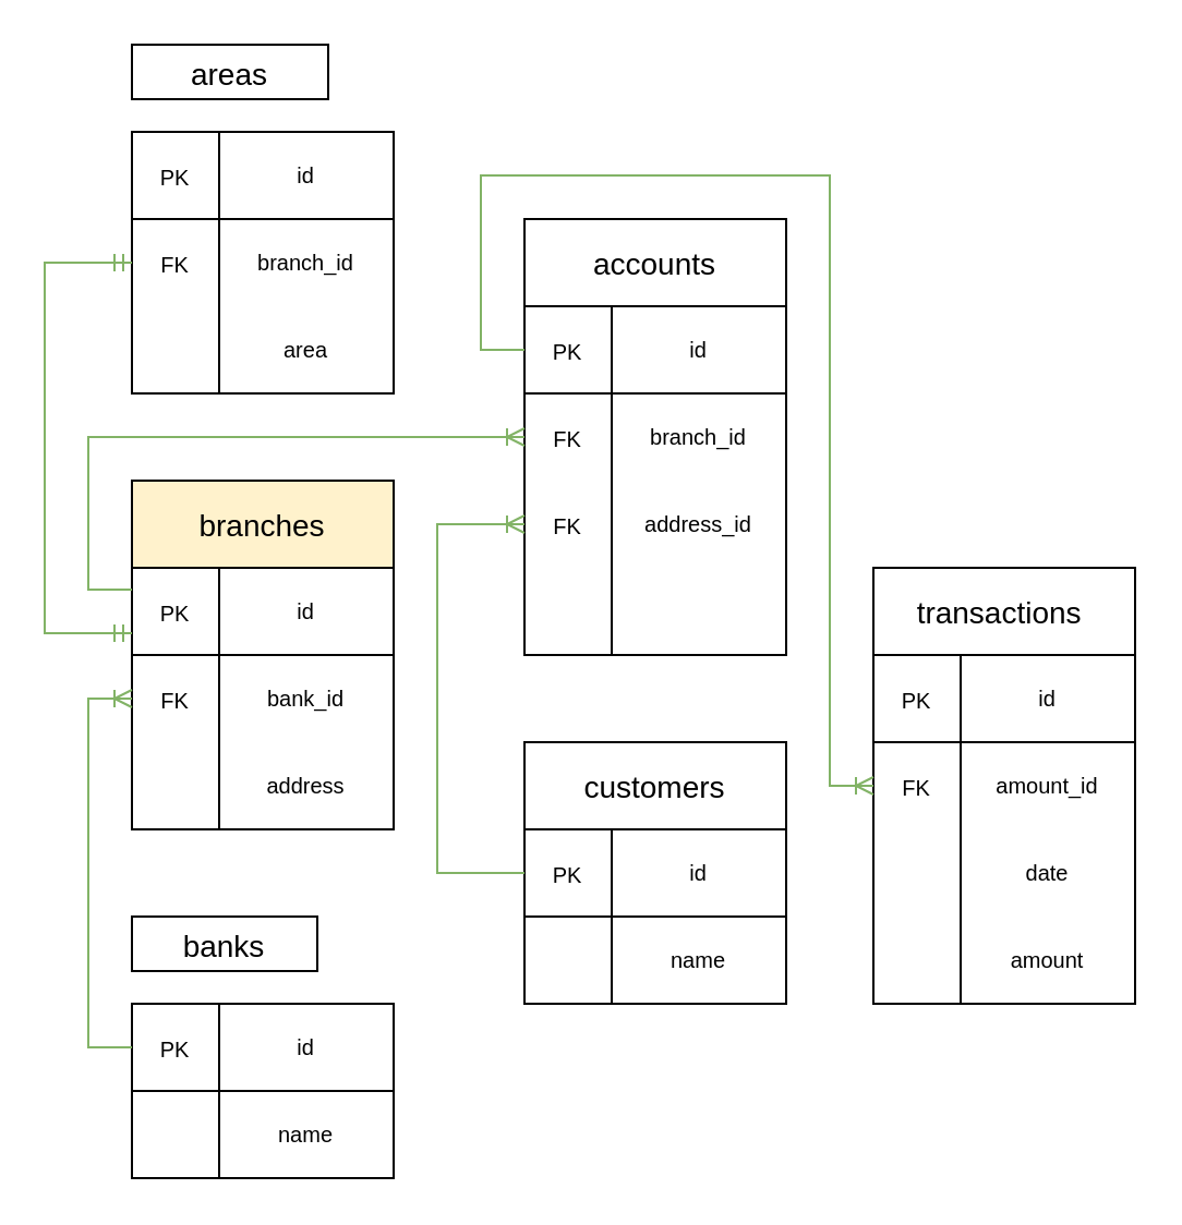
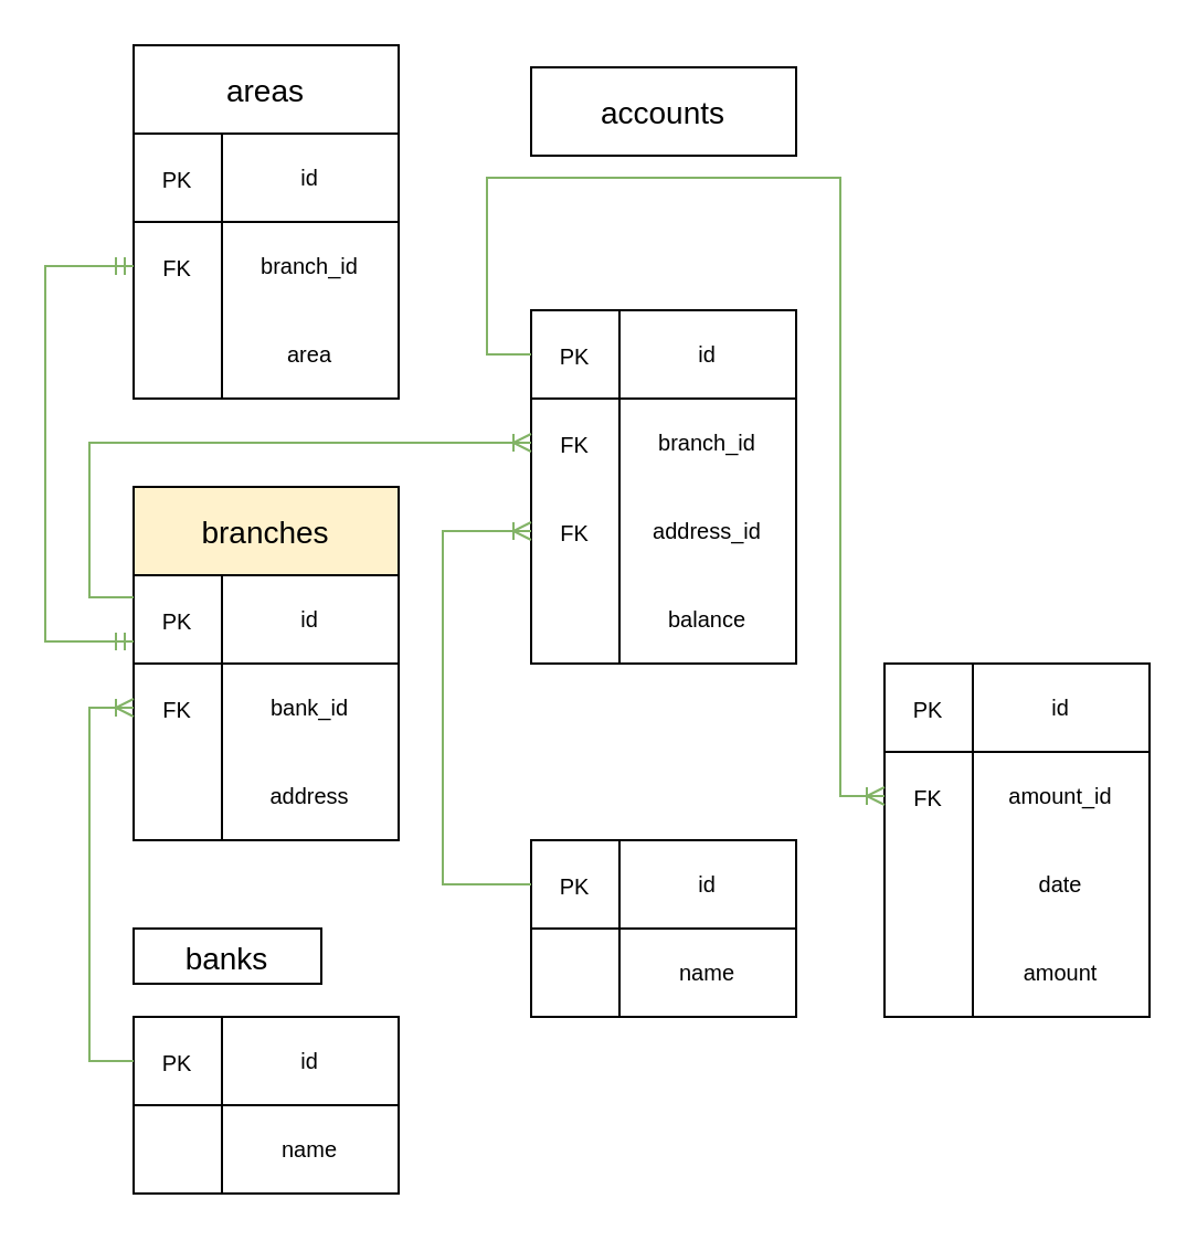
  <mxCell id="0" />
  <mxCell id="1" parent="0" />
  <mxCell id="2" value="" style="rounded=0;whiteSpace=wrap;html=1;fontSize=18;" parent="1" vertex="1"><mxGeometry x="100" y="460" width="80" height="80" as="geometry" /></mxCell>
  <mxCell id="3" value="" style="rounded=0;whiteSpace=wrap;html=1;strokeColor=default;fontSize=18;" parent="1" vertex="1"><mxGeometry x="60" y="460" width="40" height="80" as="geometry" /></mxCell>
  <mxCell id="4" value="&lt;font style=&quot;font-size: 14px;&quot;&gt;banks&lt;/font&gt;" style="rounded=0;whiteSpace=wrap;html=1;strokeColor=default;fontSize=18;" parent="1" vertex="1"><mxGeometry x="60" y="420" width="85" height="25" as="geometry" /></mxCell>
  <mxCell id="5" value="&lt;font style=&quot;font-size: 10px;&quot;&gt;PK&lt;/font&gt;" style="text;html=1;strokeColor=default;fillColor=none;align=center;verticalAlign=middle;whiteSpace=wrap;rounded=0;fontSize=14;" parent="1" vertex="1"><mxGeometry x="60" y="460" width="40" height="40" as="geometry" /></mxCell>
  <mxCell id="6" value="name" style="text;html=1;strokeColor=none;fillColor=none;align=center;verticalAlign=middle;whiteSpace=wrap;rounded=0;fontSize=10;" parent="1" vertex="1"><mxGeometry x="100" y="500" width="80" height="40" as="geometry" /></mxCell>
  <mxCell id="7" value="" style="rounded=0;whiteSpace=wrap;html=1;fontSize=18;" parent="1" vertex="1"><mxGeometry x="100" y="260" width="80" height="120" as="geometry" /></mxCell>
  <mxCell id="8" value="" style="rounded=0;whiteSpace=wrap;html=1;strokeColor=default;fontSize=18;" parent="1" vertex="1"><mxGeometry x="60" y="260" width="40" height="120" as="geometry" /></mxCell>
  <mxCell id="9" value="&lt;font style=&quot;font-size: 14px;&quot;&gt;branches&lt;/font&gt;" style="rounded=0;whiteSpace=wrap;html=1;strokeColor=default;fontSize=18;fillColor=#fff2cc;" parent="1" vertex="1"><mxGeometry x="60" y="220" width="120" height="40" as="geometry" /></mxCell>
  <mxCell id="10" value="&lt;font style=&quot;font-size: 10px;&quot;&gt;PK&lt;/font&gt;" style="text;html=1;strokeColor=default;fillColor=none;align=center;verticalAlign=middle;whiteSpace=wrap;rounded=0;fontSize=14;" parent="1" vertex="1"><mxGeometry x="60" y="260" width="40" height="40" as="geometry" /></mxCell>
  <mxCell id="11" value="bank_id" style="text;html=1;strokeColor=none;fillColor=none;align=center;verticalAlign=middle;whiteSpace=wrap;rounded=0;fontSize=10;" parent="1" vertex="1"><mxGeometry x="100" y="300" width="80" height="40" as="geometry" /></mxCell>
  <mxCell id="12" value="address" style="text;html=1;strokeColor=none;fillColor=none;align=center;verticalAlign=middle;whiteSpace=wrap;rounded=0;fontSize=10;" parent="1" vertex="1"><mxGeometry x="100" y="340" width="80" height="40" as="geometry" /></mxCell>
  <mxCell id="13" value="&lt;font style=&quot;font-size: 10px;&quot;&gt;FK&lt;/font&gt;" style="text;html=1;strokeColor=none;fillColor=none;align=center;verticalAlign=middle;whiteSpace=wrap;rounded=0;fontSize=14;" parent="1" vertex="1"><mxGeometry x="60" y="300" width="40" height="40" as="geometry" /></mxCell>
  <mxCell id="14" value="" style="rounded=0;whiteSpace=wrap;html=1;fontSize=18;" parent="1" vertex="1"><mxGeometry x="100" y="60" width="80" height="120" as="geometry" /></mxCell>
  <mxCell id="15" value="" style="rounded=0;whiteSpace=wrap;html=1;strokeColor=default;fontSize=18;" parent="1" vertex="1"><mxGeometry x="60" y="60" width="40" height="120" as="geometry" /></mxCell>
- <mxCell id="16" value="&lt;font style=&quot;font-size: 14px;&quot;&gt;areas&lt;/font&gt;" style="rounded=0;whiteSpace=wrap;html=1;strokeColor=default;fontSize=18;" parent="1" vertex="1"><mxGeometry x="60" y="20" width="90" height="25" as="geometry" /></mxCell>
+ <mxCell id="16" value="&lt;font style=&quot;font-size: 14px;&quot;&gt;areas&lt;/font&gt;" style="rounded=0;whiteSpace=wrap;html=1;strokeColor=default;fontSize=18;" parent="1" vertex="1"><mxGeometry x="60" y="20" width="120" height="40" as="geometry" /></mxCell>
  <mxCell id="17" value="&lt;font style=&quot;font-size: 10px;&quot;&gt;PK&lt;/font&gt;" style="text;html=1;strokeColor=default;fillColor=none;align=center;verticalAlign=middle;whiteSpace=wrap;rounded=0;fontSize=14;" parent="1" vertex="1"><mxGeometry x="60" y="60" width="40" height="40" as="geometry" /></mxCell>
  <mxCell id="18" value="branch_id" style="text;html=1;align=center;verticalAlign=middle;whiteSpace=wrap;rounded=0;fontSize=10;" parent="1" vertex="1"><mxGeometry x="100" y="100" width="80" height="40" as="geometry" /></mxCell>
  <mxCell id="19" value="area" style="text;html=1;strokeColor=none;fillColor=none;align=center;verticalAlign=middle;whiteSpace=wrap;rounded=0;fontSize=10;" parent="1" vertex="1"><mxGeometry x="100" y="140" width="80" height="40" as="geometry" /></mxCell>
  <mxCell id="20" value="" style="rounded=0;whiteSpace=wrap;html=1;fontSize=18;" parent="1" vertex="1"><mxGeometry x="280" y="380" width="80" height="80" as="geometry" /></mxCell>
  <mxCell id="21" value="" style="rounded=0;whiteSpace=wrap;html=1;strokeColor=default;fontSize=18;" parent="1" vertex="1"><mxGeometry x="240" y="380" width="40" height="80" as="geometry" /></mxCell>
- <mxCell id="22" value="&lt;font style=&quot;font-size: 14px;&quot;&gt;customers&lt;/font&gt;" style="rounded=0;whiteSpace=wrap;html=1;strokeColor=default;fontSize=18;" parent="1" vertex="1"><mxGeometry x="240" y="340" width="120" height="40" as="geometry" /></mxCell>
  <mxCell id="23" value="&lt;font style=&quot;font-size: 10px;&quot;&gt;PK&lt;/font&gt;" style="text;html=1;strokeColor=default;fillColor=none;align=center;verticalAlign=middle;whiteSpace=wrap;rounded=0;fontSize=14;" parent="1" vertex="1"><mxGeometry x="240" y="380" width="40" height="40" as="geometry" /></mxCell>
  <mxCell id="24" value="" style="rounded=0;whiteSpace=wrap;html=1;fontSize=18;" parent="1" vertex="1"><mxGeometry x="280" y="140" width="80" height="160" as="geometry" /></mxCell>
  <mxCell id="25" value="" style="rounded=0;whiteSpace=wrap;html=1;strokeColor=default;fontSize=18;" parent="1" vertex="1"><mxGeometry x="240" y="140" width="40" height="160" as="geometry" /></mxCell>
- <mxCell id="26" value="&lt;font style=&quot;font-size: 14px;&quot;&gt;accounts&lt;/font&gt;" style="rounded=0;whiteSpace=wrap;html=1;strokeColor=default;fontSize=18;" parent="1" vertex="1"><mxGeometry x="240" y="100" width="120" height="40" as="geometry" /></mxCell>
+ <mxCell id="26" value="&lt;font style=&quot;font-size: 14px;&quot;&gt;accounts&lt;/font&gt;" style="rounded=0;whiteSpace=wrap;html=1;strokeColor=default;fontSize=18;" parent="1" vertex="1"><mxGeometry x="240" y="30" width="120" height="40" as="geometry" /></mxCell>
  <mxCell id="27" value="&lt;font style=&quot;font-size: 10px;&quot;&gt;PK&lt;/font&gt;" style="text;html=1;strokeColor=default;fillColor=none;align=center;verticalAlign=middle;whiteSpace=wrap;rounded=0;fontSize=14;" parent="1" vertex="1"><mxGeometry x="240" y="140" width="40" height="40" as="geometry" /></mxCell>
  <mxCell id="28" value="address_id" style="text;html=1;align=center;verticalAlign=middle;whiteSpace=wrap;rounded=0;fontSize=10;" parent="1" vertex="1"><mxGeometry x="280" y="220" width="80" height="40" as="geometry" /></mxCell>
  <mxCell id="29" value="" style="rounded=0;whiteSpace=wrap;html=1;fontSize=18;" parent="1" vertex="1"><mxGeometry x="440" y="300" width="80" height="160" as="geometry" /></mxCell>
  <mxCell id="30" value="" style="rounded=0;whiteSpace=wrap;html=1;strokeColor=default;fontSize=18;" parent="1" vertex="1"><mxGeometry x="400" y="300" width="40" height="160" as="geometry" /></mxCell>
- <mxCell id="31" value="&lt;font style=&quot;font-size: 14px;&quot;&gt;transactions&amp;nbsp;&lt;/font&gt;&lt;b&gt;&lt;br&gt;&lt;/b&gt;" style="rounded=0;whiteSpace=wrap;html=1;strokeColor=default;fontSize=18;" parent="1" vertex="1"><mxGeometry x="400" y="260" width="120" height="40" as="geometry" /></mxCell>
  <mxCell id="32" value="&lt;font style=&quot;font-size: 10px;&quot;&gt;PK&lt;/font&gt;" style="text;html=1;strokeColor=default;fillColor=none;align=center;verticalAlign=middle;whiteSpace=wrap;rounded=0;fontSize=14;" parent="1" vertex="1"><mxGeometry x="400" y="300" width="40" height="40" as="geometry" /></mxCell>
  <mxCell id="33" value="amount" style="text;html=1;strokeColor=none;fillColor=none;align=center;verticalAlign=middle;whiteSpace=wrap;rounded=0;fontSize=10;" parent="1" vertex="1"><mxGeometry x="440" y="420" width="80" height="40" as="geometry" /></mxCell>
  <mxCell id="34" value="date" style="text;html=1;strokeColor=none;fillColor=none;align=center;verticalAlign=middle;whiteSpace=wrap;rounded=0;fontSize=10;" parent="1" vertex="1"><mxGeometry x="440" y="380" width="80" height="40" as="geometry" /></mxCell>
  <mxCell id="35" value="" style="edgeStyle=orthogonalEdgeStyle;fontSize=12;html=1;endArrow=ERmandOne;startArrow=ERmandOne;rounded=0;exitX=0;exitY=0.75;exitDx=0;exitDy=0;entryX=0;entryY=0.5;entryDx=0;entryDy=0;fillColor=#d5e8d4;strokeColor=#82b366;" parent="1" source="10" target="45" edge="1"><mxGeometry width="100" height="100" relative="1" as="geometry"><mxPoint x="60" y="330" as="sourcePoint" /><mxPoint x="40" y="170" as="targetPoint" /><Array as="points"><mxPoint x="20" y="290" /><mxPoint x="20" y="120" /></Array></mxGeometry></mxCell>
  <mxCell id="36" value="" style="edgeStyle=orthogonalEdgeStyle;fontSize=12;html=1;endArrow=ERoneToMany;rounded=0;entryX=0;entryY=0.5;entryDx=0;entryDy=0;fillColor=#d5e8d4;strokeColor=#82b366;" parent="1" target="13" edge="1"><mxGeometry width="100" height="100" relative="1" as="geometry"><mxPoint x="60" y="480" as="sourcePoint" /><mxPoint x="40" y="340" as="targetPoint" /><Array as="points"><mxPoint x="60" y="480" /><mxPoint x="40" y="480" /><mxPoint x="40" y="320" /></Array></mxGeometry></mxCell>
  <mxCell id="37" value="amount_id" style="text;html=1;strokeColor=none;fillColor=none;align=center;verticalAlign=middle;whiteSpace=wrap;rounded=0;fontSize=10;" parent="1" vertex="1"><mxGeometry x="440" y="340" width="80" height="40" as="geometry" /></mxCell>
  <mxCell id="38" value="&lt;font style=&quot;font-size: 10px;&quot;&gt;FK&lt;/font&gt;" style="text;html=1;strokeColor=none;fillColor=none;align=center;verticalAlign=middle;whiteSpace=wrap;rounded=0;fontSize=14;" parent="1" vertex="1"><mxGeometry x="400" y="340" width="40" height="40" as="geometry" /></mxCell>
  <mxCell id="39" value="branch_id" style="text;html=1;strokeColor=none;fillColor=none;align=center;verticalAlign=middle;whiteSpace=wrap;rounded=0;fontSize=10;" parent="1" vertex="1"><mxGeometry x="280" y="180" width="80" height="40" as="geometry" /></mxCell>
  <mxCell id="40" value="&lt;font style=&quot;font-size: 10px;&quot;&gt;FK&lt;/font&gt;" style="text;html=1;strokeColor=none;fillColor=none;align=center;verticalAlign=middle;whiteSpace=wrap;rounded=0;fontSize=14;" parent="1" vertex="1"><mxGeometry x="240" y="220" width="40" height="40" as="geometry" /></mxCell>
  <mxCell id="41" value="" style="edgeStyle=orthogonalEdgeStyle;fontSize=12;html=1;endArrow=ERoneToMany;rounded=0;entryX=0;entryY=0.5;entryDx=0;entryDy=0;fillColor=#d5e8d4;strokeColor=#82b366;exitX=0;exitY=0.25;exitDx=0;exitDy=0;" parent="1" source="10" target="47" edge="1"><mxGeometry width="100" height="100" relative="1" as="geometry"><mxPoint x="60" y="280" as="sourcePoint" /><mxPoint x="410" y="210" as="targetPoint" /><Array as="points"><mxPoint x="40" y="270" /><mxPoint x="40" y="200" /></Array></mxGeometry></mxCell>
  <mxCell id="42" value="&lt;font style=&quot;font-size: 10px;&quot;&gt;id&lt;/font&gt;" style="text;html=1;align=center;verticalAlign=middle;whiteSpace=wrap;rounded=0;fontSize=10;strokeColor=default;" parent="1" vertex="1"><mxGeometry x="100" y="460" width="80" height="40" as="geometry" /></mxCell>
  <mxCell id="43" value="&lt;font style=&quot;font-size: 10px;&quot;&gt;id&lt;/font&gt;" style="text;html=1;align=center;verticalAlign=middle;whiteSpace=wrap;rounded=0;fontSize=10;strokeColor=default;" parent="1" vertex="1"><mxGeometry x="100" y="260" width="80" height="40" as="geometry" /></mxCell>
  <mxCell id="44" value="&lt;font style=&quot;font-size: 10px;&quot;&gt;id&lt;/font&gt;" style="text;html=1;align=center;verticalAlign=middle;whiteSpace=wrap;rounded=0;fontSize=10;fillColor=none;strokeColor=default;" parent="1" vertex="1"><mxGeometry x="100" y="60" width="80" height="40" as="geometry" /></mxCell>
  <mxCell id="45" value="&lt;font style=&quot;font-size: 10px;&quot;&gt;FK&lt;/font&gt;" style="text;html=1;strokeColor=none;fillColor=none;align=center;verticalAlign=middle;whiteSpace=wrap;rounded=0;fontSize=14;" parent="1" vertex="1"><mxGeometry x="60" y="100" width="40" height="40" as="geometry" /></mxCell>
  <mxCell id="46" value="&lt;font style=&quot;font-size: 10px;&quot;&gt;id&lt;/font&gt;" style="text;html=1;align=center;verticalAlign=middle;whiteSpace=wrap;rounded=0;fontSize=10;strokeColor=default;" parent="1" vertex="1"><mxGeometry x="280" y="140" width="80" height="40" as="geometry" /></mxCell>
  <mxCell id="47" value="&lt;font style=&quot;font-size: 10px;&quot;&gt;FK&lt;/font&gt;" style="text;html=1;strokeColor=none;fillColor=none;align=center;verticalAlign=middle;whiteSpace=wrap;rounded=0;fontSize=14;" parent="1" vertex="1"><mxGeometry x="240" y="180" width="40" height="40" as="geometry" /></mxCell>
  <mxCell id="48" value="&lt;font style=&quot;font-size: 10px;&quot;&gt;id&lt;/font&gt;" style="text;html=1;align=center;verticalAlign=middle;whiteSpace=wrap;rounded=0;fontSize=10;strokeColor=default;" parent="1" vertex="1"><mxGeometry x="280" y="380" width="80" height="40" as="geometry" /></mxCell>
  <mxCell id="49" value="" style="edgeStyle=orthogonalEdgeStyle;fontSize=12;html=1;endArrow=ERoneToMany;rounded=0;entryX=0;entryY=0.5;entryDx=0;entryDy=0;fillColor=#d5e8d4;strokeColor=#82b366;exitX=0;exitY=0.5;exitDx=0;exitDy=0;" parent="1" source="23" target="40" edge="1"><mxGeometry width="100" height="100" relative="1" as="geometry"><mxPoint x="240" y="440" as="sourcePoint" /><mxPoint x="540" y="305" as="targetPoint" /><Array as="points"><mxPoint x="200" y="400" /><mxPoint x="200" y="240" /></Array></mxGeometry></mxCell>
  <mxCell id="50" value="&lt;font style=&quot;font-size: 10px;&quot;&gt;id&lt;/font&gt;" style="text;html=1;align=center;verticalAlign=middle;whiteSpace=wrap;rounded=0;fontSize=10;fillColor=none;strokeColor=default;" parent="1" vertex="1"><mxGeometry x="440" y="300" width="80" height="40" as="geometry" /></mxCell>
  <mxCell id="51" value="" style="edgeStyle=orthogonalEdgeStyle;fontSize=12;html=1;endArrow=ERoneToMany;rounded=0;entryX=0;entryY=0.5;entryDx=0;entryDy=0;fillColor=#d5e8d4;strokeColor=#82b366;" parent="1" target="38" edge="1"><mxGeometry width="100" height="100" relative="1" as="geometry"><mxPoint x="240" y="160" as="sourcePoint" /><mxPoint x="420" y="210" as="targetPoint" /><Array as="points"><mxPoint x="220" y="160" /><mxPoint x="220" y="80" /><mxPoint x="380" y="80" /><mxPoint x="380" y="360" /></Array></mxGeometry></mxCell>
  <mxCell id="52" value="name" style="text;html=1;strokeColor=none;fillColor=none;align=center;verticalAlign=middle;whiteSpace=wrap;rounded=0;fontSize=10;" parent="1" vertex="1"><mxGeometry x="280" y="420" width="80" height="40" as="geometry" /></mxCell>
+ <mxCell id="53" value="balance" style="text;html=1;strokeColor=none;fillColor=none;align=center;verticalAlign=middle;whiteSpace=wrap;rounded=0;fontSize=10;" parent="1" vertex="1"><mxGeometry x="280" y="260" width="80" height="40" as="geometry" /></mxCell>
